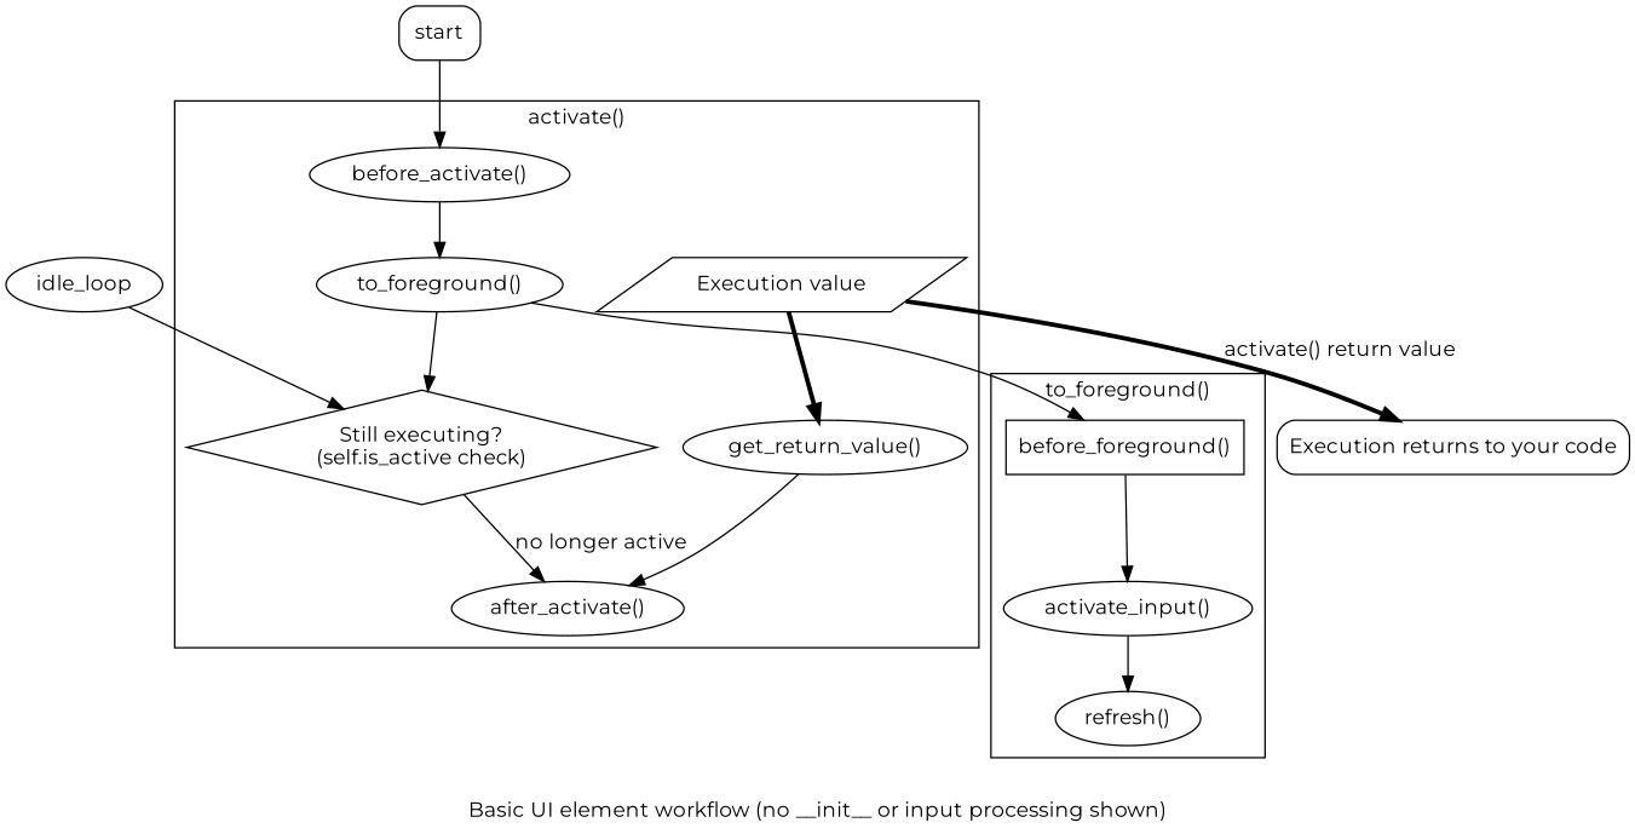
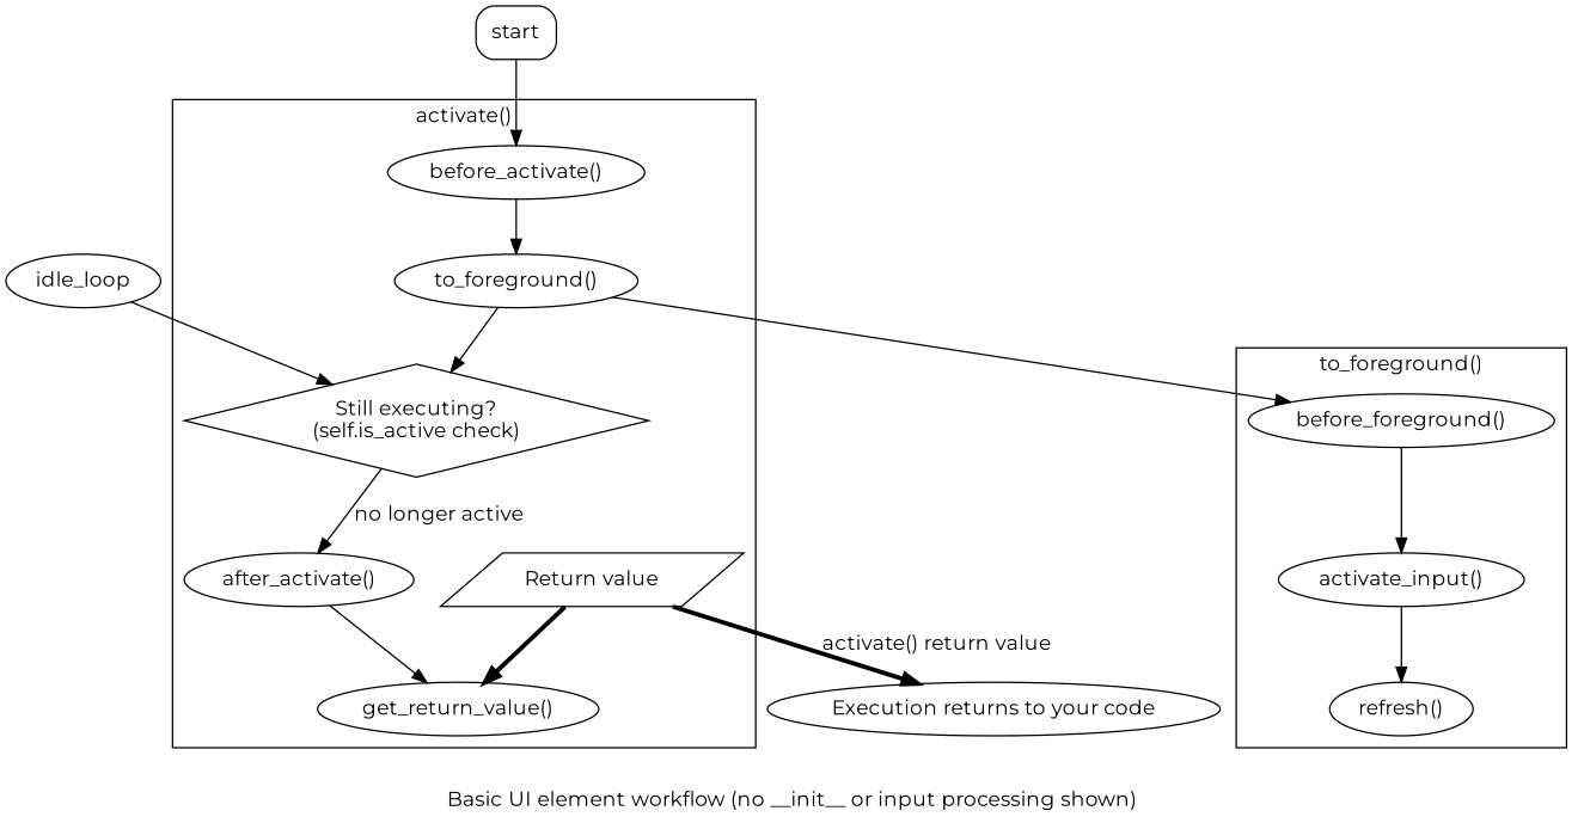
  digraph {
    compound=true
    fontname=Montserrat
    label="\nBasic UI element workflow (no __init__ or input processing shown)"
    node [fontname=Montserrat]
    edge [fontname=Montserrat]
    n1 [label="before_activate()"]
    n2 [label="to_foreground()"]
    n3 [label="Still executing?\n(self.is_active check)" shape=diamond]
    n4 [label="after_activate()"]
    n5 [label="get_return_value()"]
-   n6 [label="Execution value" shape=parallelogram]
-   n7 [label="before_foreground()" shape=box]
+   n6 [label="Return value" shape=parallelogram]
+   n7 [label="before_foreground()"]
    n8 [label="activate_input()"]
    n9 [label="refresh()"]
-   n10 [label="Execution returns to your code" shape=box style=rounded]
+   n10 [label="Execution returns to your code" shape=ellipse style=rounded]
    idle_loop
    start [shape=box style=rounded]
    subgraph cluster_1 {
      label="activate()"
      n1
      n2
      n3
      n4
      n5
      n6
    }
    subgraph cluster_2 {
      label="to_foreground()"
      n7
      n8
      n9
    }
    n1 -> n2
    n2 -> n3
    n2 -> n7
    n3 -> n4 [label="no longer active"]
-   n5 -> n4
+   n4 -> n5
    n6 -> n5 [penwidth=3]
    n6 -> n10 [label=" activate() return value" penwidth=3]
    n7 -> n8
    n8 -> n9
    idle_loop -> n3
    start -> n1
  }
